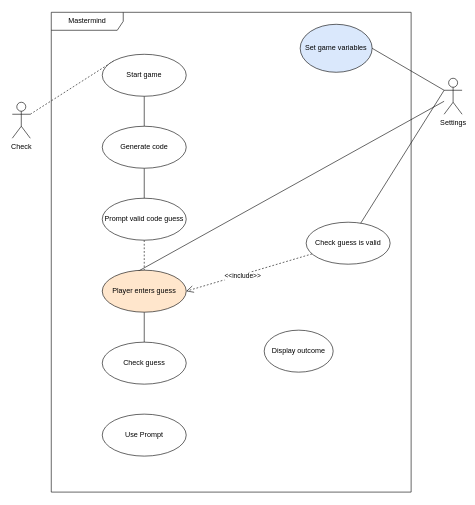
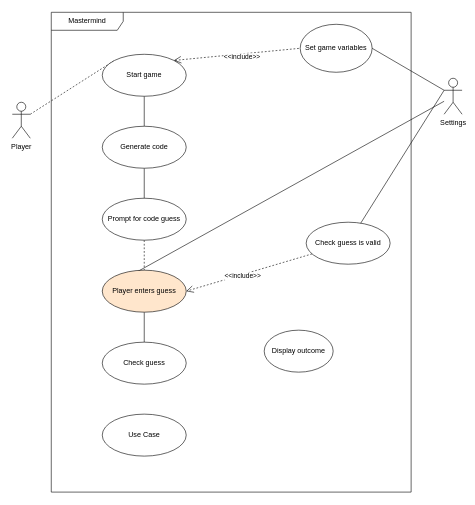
  <mxCell id="0" />
  <mxCell id="1" parent="0" />
  <mxCell id="2" value="Mastermind" style="shape=umlFrame;whiteSpace=wrap;html=1;width=120;height=30;" vertex="1" parent="1"><mxGeometry x="85" y="20" width="600" height="800" as="geometry" /></mxCell>
  <mxCell id="3" style="rounded=0;orthogonalLoop=1;jettySize=auto;html=1;exitX=1;exitY=0.333;exitDx=0;exitDy=0;exitPerimeter=0;entryX=0;entryY=0;entryDx=0;entryDy=0;endArrow=none;endFill=0;strokeWidth=1;dashed=1;" edge="1" parent="1" source="4" target="6"><mxGeometry relative="1" as="geometry" /></mxCell>
- <mxCell id="4" value="&lt;div&gt;Check&lt;/div&gt;" style="shape=umlActor;verticalLabelPosition=bottom;labelBackgroundColor=#ffffff;verticalAlign=top;html=1;strokeWidth=1;" vertex="1" parent="1"><mxGeometry x="20" y="170" width="30" height="60" as="geometry" /></mxCell>
+ <mxCell id="4" value="&lt;div&gt;Player&lt;/div&gt;" style="shape=umlActor;verticalLabelPosition=bottom;labelBackgroundColor=#ffffff;verticalAlign=top;html=1;strokeWidth=1;" vertex="1" parent="1"><mxGeometry x="20" y="170" width="30" height="60" as="geometry" /></mxCell>
  <mxCell id="5" value="" style="edgeStyle=none;rounded=0;orthogonalLoop=1;jettySize=auto;html=1;startArrow=none;startFill=0;startSize=10;sourcePerimeterSpacing=0;endArrow=none;endFill=0;targetPerimeterSpacing=0;strokeWidth=1;" edge="1" parent="1" source="6" target="18"><mxGeometry relative="1" as="geometry" /></mxCell>
  <mxCell id="6" value="Start game" style="ellipse;whiteSpace=wrap;html=1;strokeWidth=1;" vertex="1" parent="1"><mxGeometry x="170" y="90" width="140" height="70" as="geometry" /></mxCell>
  <mxCell id="7" value="" style="edgeStyle=none;rounded=0;orthogonalLoop=1;jettySize=auto;html=1;endArrow=none;endFill=0;strokeWidth=1;dashed=1;" edge="1" parent="1" source="8" target="11"><mxGeometry relative="1" as="geometry" /></mxCell>
- <mxCell id="8" value="Prompt valid code guess" style="ellipse;whiteSpace=wrap;html=1;strokeWidth=1;" vertex="1" parent="1"><mxGeometry x="170" y="330" width="140" height="70" as="geometry" /></mxCell>
+ <mxCell id="8" value="Prompt for code guess" style="ellipse;whiteSpace=wrap;html=1;strokeWidth=1;" vertex="1" parent="1"><mxGeometry x="170" y="330" width="140" height="70" as="geometry" /></mxCell>
  <mxCell id="9" style="edgeStyle=none;rounded=0;orthogonalLoop=1;jettySize=auto;html=1;exitX=0;exitY=0.5;exitDx=0;exitDy=0;endArrow=none;endFill=0;strokeWidth=1;" edge="1" parent="1" source="11" target="12"><mxGeometry relative="1" as="geometry" /></mxCell>
  <mxCell id="10" style="edgeStyle=none;rounded=0;orthogonalLoop=1;jettySize=auto;html=1;exitX=0.5;exitY=1;exitDx=0;exitDy=0;entryX=0.5;entryY=0;entryDx=0;entryDy=0;startArrow=none;startFill=0;startSize=10;sourcePerimeterSpacing=0;endArrow=none;endFill=0;endSize=10;targetPerimeterSpacing=0;strokeWidth=1;" edge="1" parent="1" source="11" target="23"><mxGeometry relative="1" as="geometry" /></mxCell>
  <mxCell id="11" value="&lt;div&gt;Player enters guess&lt;/div&gt;" style="ellipse;whiteSpace=wrap;html=1;strokeWidth=1;fillColor=#ffe6cc;" vertex="1" parent="1"><mxGeometry x="170" y="450" width="140" height="70" as="geometry" /></mxCell>
  <mxCell id="12" value="&lt;div&gt;Settings&lt;/div&gt;" style="shape=umlActor;verticalLabelPosition=bottom;labelBackgroundColor=#ffffff;verticalAlign=top;html=1;outlineConnect=0;strokeWidth=1;" vertex="1" parent="1"><mxGeometry x="740" y="130" width="30" height="60" as="geometry" /></mxCell>
- <mxCell id="13" value="Set game variables" style="ellipse;whiteSpace=wrap;html=1;strokeWidth=1;fillColor=#dae8fc;" vertex="1" parent="1"><mxGeometry x="500" y="40" width="120" height="80" as="geometry" /></mxCell>
+ <mxCell id="13" value="Set game variables" style="ellipse;whiteSpace=wrap;html=1;strokeWidth=1;" vertex="1" parent="1"><mxGeometry x="500" y="40" width="120" height="80" as="geometry" /></mxCell>
+ <mxCell id="14" value="" style="endArrow=none;html=1;strokeWidth=1;exitX=1;exitY=0;exitDx=0;exitDy=0;entryX=0;entryY=0.5;entryDx=0;entryDy=0;dashed=1;startArrow=open;startFill=0;targetPerimeterSpacing=0;sourcePerimeterSpacing=0;startSize=10;" edge="1" parent="1" source="6" target="13"><mxGeometry width="50" height="50" relative="1" as="geometry"><mxPoint x="350" y="150" as="sourcePoint" /><mxPoint x="400" y="100" as="targetPoint" /><Array as="points" /></mxGeometry></mxCell>
+ <mxCell id="15" value="&lt;div&gt;&amp;lt;&amp;lt;include&amp;gt;&amp;gt;&lt;/div&gt;" style="edgeLabel;html=1;align=center;verticalAlign=middle;resizable=0;points=[];" vertex="1" connectable="0" parent="14"><mxGeometry x="0.524" y="-2" relative="1" as="geometry"><mxPoint x="-47.28" y="7.26" as="offset" /></mxGeometry></mxCell>
  <mxCell id="16" value="" style="endArrow=none;html=1;strokeWidth=1;exitX=1;exitY=0.5;exitDx=0;exitDy=0;entryX=0;entryY=0.333;entryDx=0;entryDy=0;entryPerimeter=0;" edge="1" parent="1" source="13" target="12"><mxGeometry width="50" height="50" relative="1" as="geometry"><mxPoint x="630" y="150" as="sourcePoint" /><mxPoint x="680" y="100" as="targetPoint" /></mxGeometry></mxCell>
  <mxCell id="17" value="" style="edgeStyle=none;rounded=0;orthogonalLoop=1;jettySize=auto;html=1;startArrow=none;startFill=0;startSize=10;sourcePerimeterSpacing=0;endArrow=none;endFill=0;targetPerimeterSpacing=0;strokeWidth=1;" edge="1" parent="1" source="18" target="8"><mxGeometry relative="1" as="geometry" /></mxCell>
  <mxCell id="18" value="Generate code" style="ellipse;whiteSpace=wrap;html=1;strokeWidth=1;" vertex="1" parent="1"><mxGeometry x="170" y="210" width="140" height="70" as="geometry" /></mxCell>
  <mxCell id="19" value="" style="edgeStyle=none;rounded=0;orthogonalLoop=1;jettySize=auto;html=1;startArrow=none;startFill=0;startSize=10;sourcePerimeterSpacing=0;endArrow=open;endFill=0;targetPerimeterSpacing=0;strokeWidth=1;entryX=1;entryY=0.5;entryDx=0;entryDy=0;dashed=1;endSize=10;" edge="1" parent="1" source="21" target="11"><mxGeometry relative="1" as="geometry"><mxPoint x="430" y="405" as="targetPoint" /></mxGeometry></mxCell>
  <mxCell id="20" value="&amp;lt;&amp;lt;include&amp;gt;&amp;gt;" style="edgeLabel;html=1;align=center;verticalAlign=middle;resizable=0;points=[];" vertex="1" connectable="0" parent="19"><mxGeometry x="0.12" y="2" relative="1" as="geometry"><mxPoint x="1" as="offset" /></mxGeometry></mxCell>
  <mxCell id="21" value="&lt;div&gt;Check guess is valid&lt;/div&gt;" style="ellipse;whiteSpace=wrap;html=1;strokeWidth=1;" vertex="1" parent="1"><mxGeometry x="510" y="370" width="140" height="70" as="geometry" /></mxCell>
  <mxCell id="22" value="" style="endArrow=none;html=1;strokeWidth=1;" edge="1" parent="1" source="21"><mxGeometry width="50" height="50" relative="1" as="geometry"><mxPoint x="370" y="340" as="sourcePoint" /><mxPoint x="740" y="150" as="targetPoint" /></mxGeometry></mxCell>
  <mxCell id="23" value="Check guess" style="ellipse;whiteSpace=wrap;html=1;strokeWidth=1;" vertex="1" parent="1"><mxGeometry x="170" y="570" width="140" height="70" as="geometry" /></mxCell>
- <mxCell id="24" value="Use Prompt" style="ellipse;whiteSpace=wrap;html=1;strokeWidth=1;" vertex="1" parent="1"><mxGeometry x="170" y="690" width="140" height="70" as="geometry" /></mxCell>
+ <mxCell id="24" value="Use Case" style="ellipse;whiteSpace=wrap;html=1;strokeWidth=1;" vertex="1" parent="1"><mxGeometry x="170" y="690" width="140" height="70" as="geometry" /></mxCell>
  <mxCell id="25" value="Display outcome" style="ellipse;whiteSpace=wrap;html=1;strokeWidth=1;" vertex="1" parent="1"><mxGeometry x="440" y="550" width="115" height="70" as="geometry" /></mxCell>
